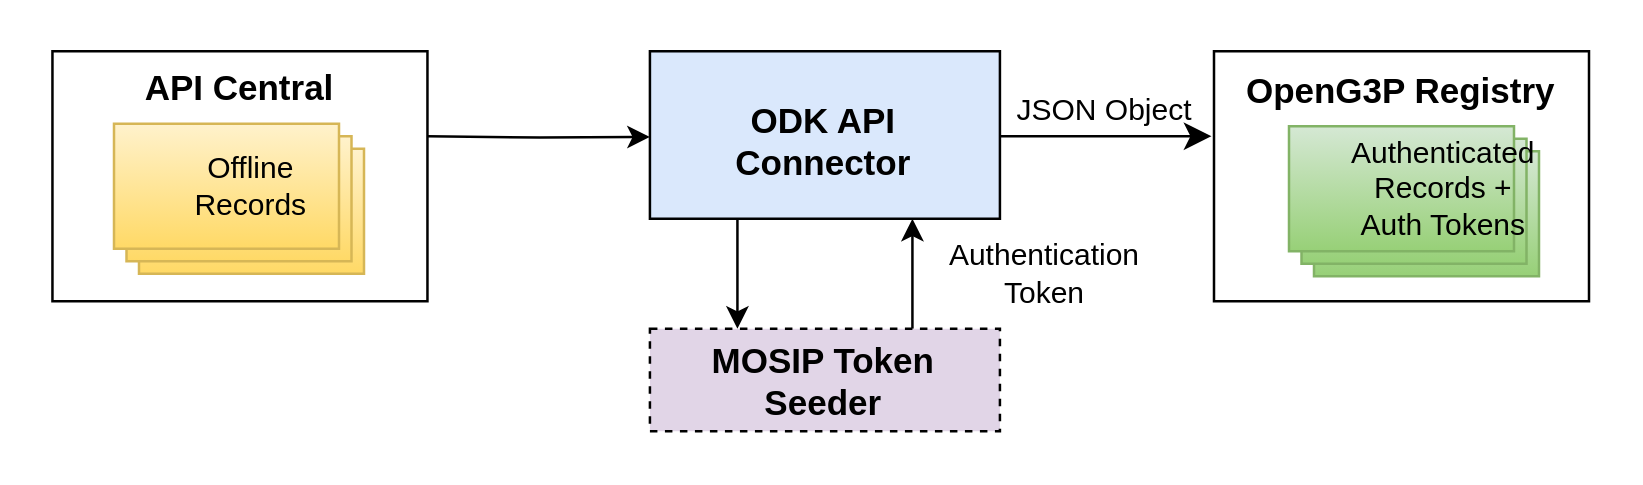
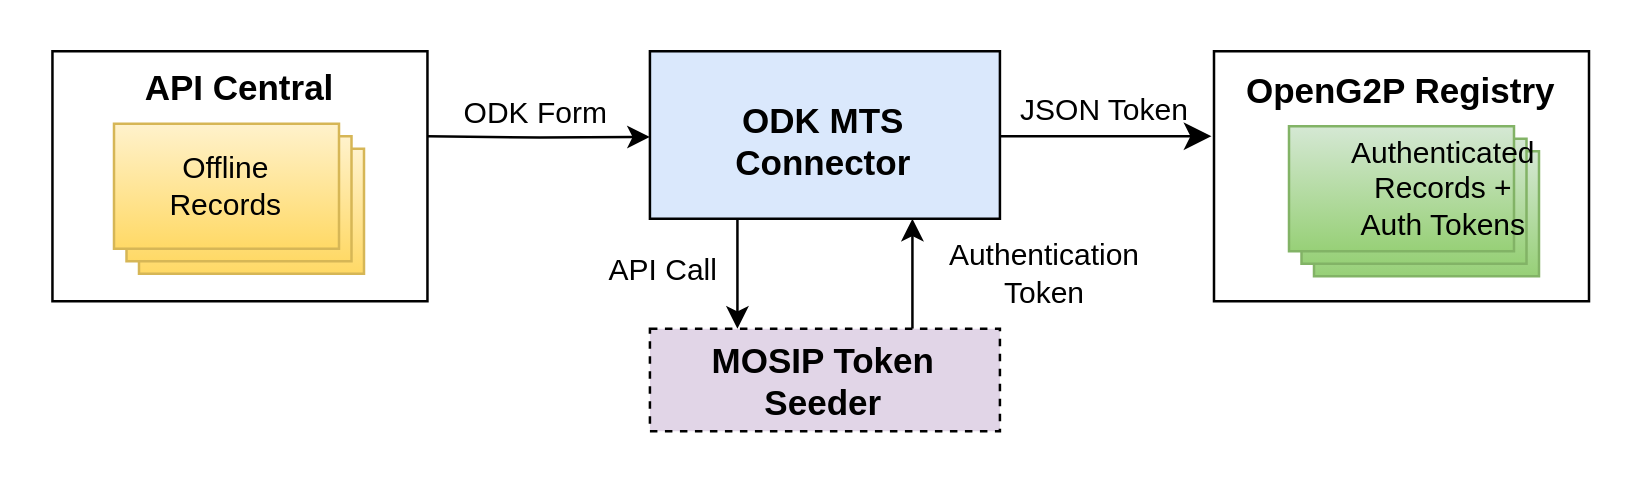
  <mxCell id="0" />
  <mxCell id="1" parent="0" />
  <mxCell id="2" style="edgeStyle=orthogonalEdgeStyle;rounded=0;orthogonalLoop=1;jettySize=auto;html=1;exitX=0.25;exitY=1;exitDx=0;exitDy=0;entryX=0.25;entryY=0;entryDx=0;entryDy=0;" edge="1" parent="1" source="3" target="14"><mxGeometry relative="1" as="geometry" /></mxCell>
  <mxCell id="3" value="" style="rounded=0;whiteSpace=wrap;html=1;fillColor=#dae8fc;strokeColor=#000000;" vertex="1" parent="1"><mxGeometry x="259.37" y="20" width="140" height="67" as="geometry" /></mxCell>
  <mxCell id="4" value="" style="rounded=0;whiteSpace=wrap;html=1;fontSize=16;" parent="1" vertex="1"><mxGeometry x="485" y="20" width="150" height="100" as="geometry" /></mxCell>
  <mxCell id="5" style="edgeStyle=orthogonalEdgeStyle;rounded=0;orthogonalLoop=1;jettySize=auto;html=1;exitX=1;exitY=0.5;exitDx=0;exitDy=0;entryX=0;entryY=0.75;entryDx=0;entryDy=0;" edge="1" parent="1"><mxGeometry relative="1" as="geometry"><mxPoint x="170.38" y="54" as="sourcePoint" /><mxPoint x="259.37" y="54.25" as="targetPoint" /></mxGeometry></mxCell>
  <mxCell id="6" value="" style="rounded=0;whiteSpace=wrap;html=1;fontSize=16;" parent="1" vertex="1"><mxGeometry x="20.38" y="20" width="150" height="100" as="geometry" /></mxCell>
  <mxCell id="7" value="" style="verticalLabelPosition=bottom;verticalAlign=top;html=1;shape=mxgraph.basic.layered_rect;dx=10;outlineConnect=0;whiteSpace=wrap;fontSize=16;fillColor=#fff2cc;strokeColor=#d6b656;gradientColor=#ffd966;" parent="1" vertex="1"><mxGeometry x="45" y="49" width="100" height="60" as="geometry" /></mxCell>
- <mxCell id="8" value="Offline Records" style="text;html=1;strokeColor=none;fillColor=none;align=center;verticalAlign=middle;whiteSpace=wrap;rounded=0;fontSize=12;" parent="1" vertex="1"><mxGeometry x="70" y="59" width="60" height="30" as="geometry" /></mxCell>
+ <mxCell id="8" value="Offline Records" style="text;html=1;strokeColor=none;fillColor=none;align=center;verticalAlign=middle;whiteSpace=wrap;rounded=0;fontSize=12;" parent="1" vertex="1"><mxGeometry x="60" y="59" width="60" height="30" as="geometry" /></mxCell>
  <mxCell id="9" value="&lt;b style=&quot;font-size: 14px;&quot;&gt;API Central&lt;/b&gt;" style="text;html=1;strokeColor=none;fillColor=none;align=center;verticalAlign=middle;whiteSpace=wrap;rounded=0;fontSize=14;" parent="1" vertex="1"><mxGeometry x="51.88" y="20" width="87" height="30" as="geometry" /></mxCell>
- <mxCell id="10" value="&lt;b style=&quot;font-size: 14px;&quot;&gt;ODK API &lt;br&gt;Connector&lt;/b&gt;" style="text;html=1;strokeColor=none;fillColor=none;align=center;verticalAlign=middle;whiteSpace=wrap;rounded=0;fontSize=14;" parent="1" vertex="1"><mxGeometry x="284" y="41" width="90" height="30" as="geometry" /></mxCell>
- <mxCell id="11" value="&lt;b style=&quot;font-size: 14px;&quot;&gt;OpenG3P Registry&lt;/b&gt;" style="text;html=1;strokeColor=none;fillColor=none;align=center;verticalAlign=middle;whiteSpace=wrap;rounded=0;fontSize=14;" parent="1" vertex="1"><mxGeometry x="495" y="21" width="130" height="30" as="geometry" /></mxCell>
+ <mxCell id="10" value="&lt;b style=&quot;font-size: 14px;&quot;&gt;ODK MTS &lt;br&gt;Connector&lt;/b&gt;" style="text;html=1;strokeColor=none;fillColor=none;align=center;verticalAlign=middle;whiteSpace=wrap;rounded=0;fontSize=14;" parent="1" vertex="1"><mxGeometry x="284" y="41" width="90" height="30" as="geometry" /></mxCell>
+ <mxCell id="11" value="&lt;b style=&quot;font-size: 14px;&quot;&gt;OpenG2P Registry&lt;/b&gt;" style="text;html=1;strokeColor=none;fillColor=none;align=center;verticalAlign=middle;whiteSpace=wrap;rounded=0;fontSize=14;" parent="1" vertex="1"><mxGeometry x="495" y="21" width="130" height="30" as="geometry" /></mxCell>
  <mxCell id="12" style="edgeStyle=none;curved=1;rounded=0;orthogonalLoop=1;jettySize=auto;html=1;exitX=1;exitY=0.5;exitDx=0;exitDy=0;fontSize=12;startSize=8;endSize=8;" parent="1" edge="1"><mxGeometry relative="1" as="geometry"><mxPoint x="399.37" y="54" as="sourcePoint" /><mxPoint x="484" y="54" as="targetPoint" /></mxGeometry></mxCell>
  <mxCell id="13" style="edgeStyle=orthogonalEdgeStyle;rounded=0;orthogonalLoop=1;jettySize=auto;html=1;exitX=0.75;exitY=0;exitDx=0;exitDy=0;entryX=0.75;entryY=1;entryDx=0;entryDy=0;" edge="1" parent="1" source="14" target="3"><mxGeometry relative="1" as="geometry" /></mxCell>
  <mxCell id="14" value="MOSIP Token Seeder" style="rounded=0;whiteSpace=wrap;html=1;fontSize=14;fillColor=#e1d5e7;fontStyle=1;strokeColor=#000000;dashed=1;" parent="1" vertex="1"><mxGeometry x="259.37" y="131" width="140" height="41" as="geometry" /></mxCell>
  <mxCell id="15" value="" style="verticalLabelPosition=bottom;verticalAlign=top;html=1;shape=mxgraph.basic.layered_rect;dx=10;outlineConnect=0;whiteSpace=wrap;fontSize=16;fillColor=#d5e8d4;gradientColor=#97d077;strokeColor=#82b366;" parent="1" vertex="1"><mxGeometry x="515" y="50" width="100" height="60" as="geometry" /></mxCell>
  <mxCell id="16" value="Authenticated Records + Auth Tokens" style="text;html=1;strokeColor=none;fillColor=none;align=center;verticalAlign=middle;whiteSpace=wrap;rounded=0;fontSize=12;" parent="1" vertex="1"><mxGeometry x="552" y="57.5" width="50" height="35" as="geometry" /></mxCell>
- <mxCell id="18" value="JSON Object" style="text;html=1;strokeColor=none;fillColor=none;align=center;verticalAlign=middle;whiteSpace=wrap;rounded=0;" vertex="1" parent="1"><mxGeometry x="405.05" y="29" width="72.63" height="30" as="geometry" /></mxCell>
+ <mxCell id="17" value="ODK Form" style="text;html=1;strokeColor=none;fillColor=none;align=center;verticalAlign=middle;whiteSpace=wrap;rounded=0;" vertex="1" parent="1"><mxGeometry x="184" y="30" width="60" height="30" as="geometry" /></mxCell>
+ <mxCell id="18" value="JSON Token" style="text;html=1;strokeColor=none;fillColor=none;align=center;verticalAlign=middle;whiteSpace=wrap;rounded=0;" vertex="1" parent="1"><mxGeometry x="405.05" y="29" width="72.63" height="30" as="geometry" /></mxCell>
+ <mxCell id="19" value="API Call" style="text;html=1;strokeColor=none;fillColor=none;align=center;verticalAlign=middle;whiteSpace=wrap;rounded=0;" vertex="1" parent="1"><mxGeometry x="235" y="92.5" width="60" height="30" as="geometry" /></mxCell>
  <mxCell id="20" value="Authentication Token" style="text;html=1;strokeColor=none;fillColor=none;align=center;verticalAlign=middle;whiteSpace=wrap;rounded=0;" vertex="1" parent="1"><mxGeometry x="375" y="94" width="85" height="30" as="geometry" /></mxCell>
